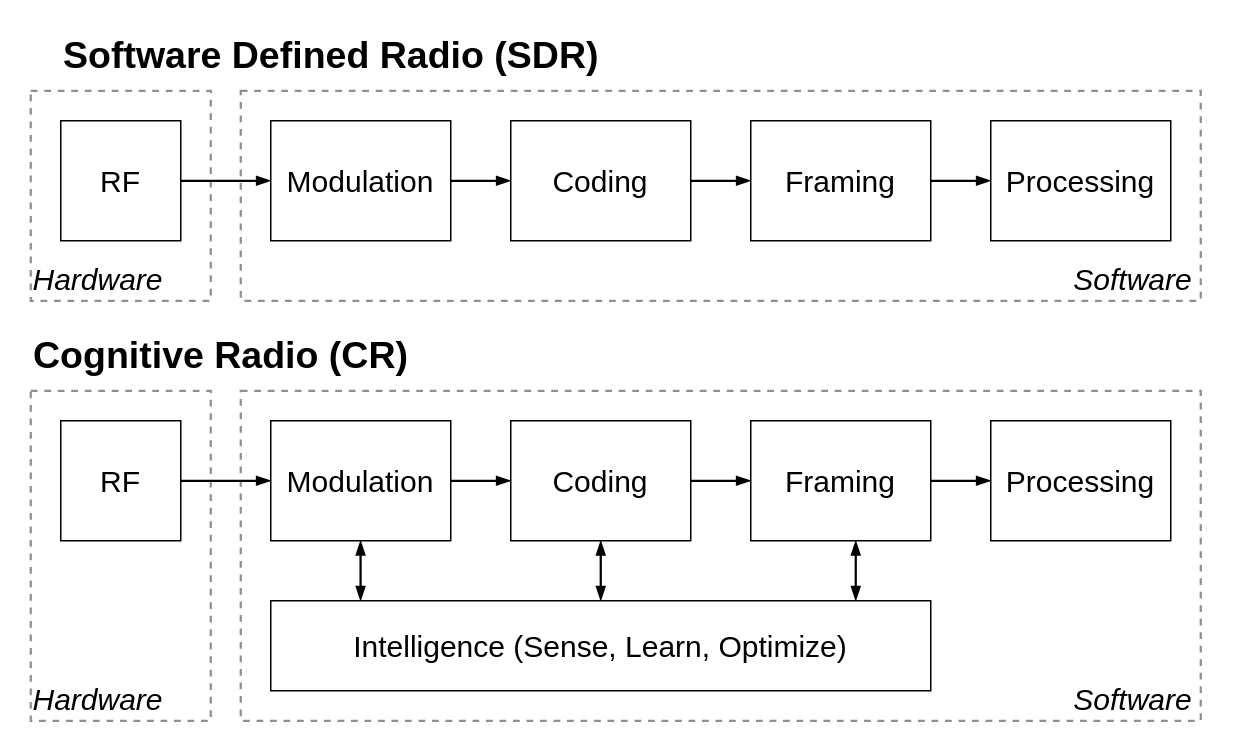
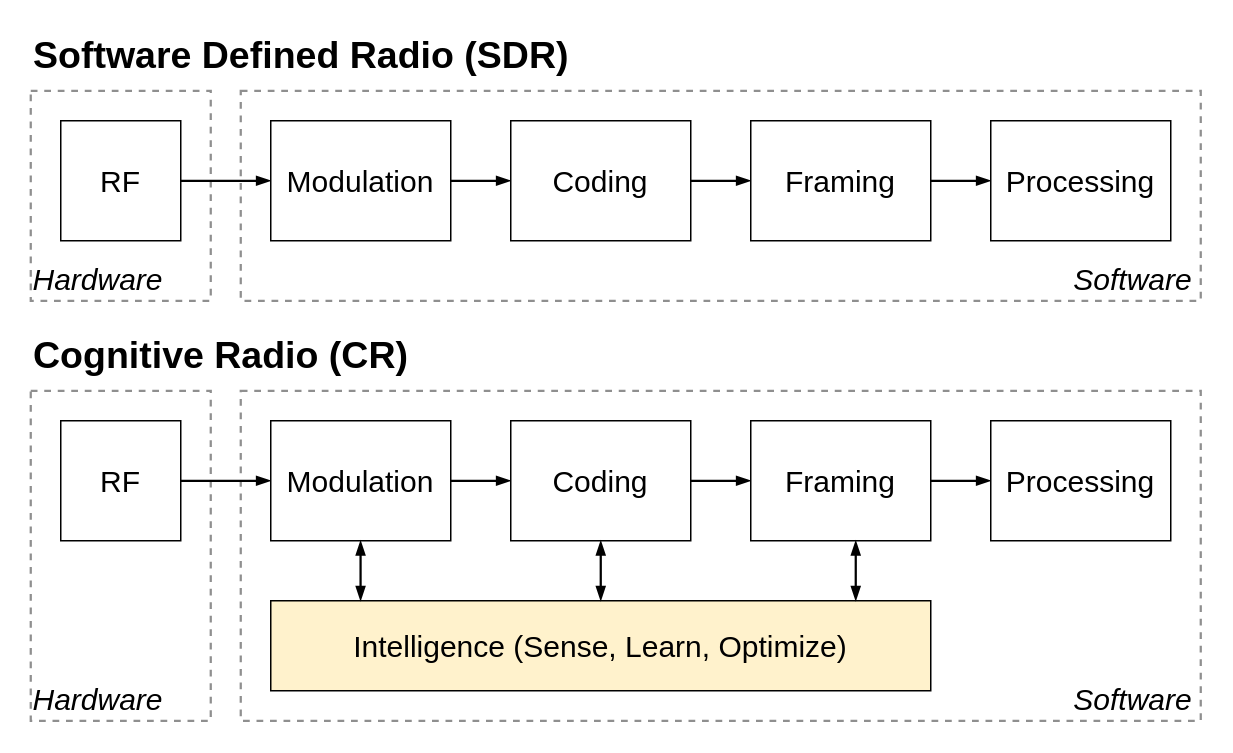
  <mxCell id="0" />
  <mxCell id="1" parent="0" />
  <mxCell id="2" value="" style="rounded=0;whiteSpace=wrap;html=1;fontFamily=Helvetica;fontSize=11;fontColor=default;labelBackgroundColor=default;fillColor=none;dashed=1;strokeWidth=1.5;strokeColor=#8F8F8F;" vertex="1" parent="1"><mxGeometry x="20" y="60" width="120" height="140" as="geometry" /></mxCell>
  <mxCell id="3" value="" style="rounded=0;whiteSpace=wrap;html=1;fontFamily=Helvetica;fontSize=11;fontColor=default;labelBackgroundColor=default;fillColor=none;dashed=1;strokeWidth=1.5;strokeColor=#8F8F8F;" vertex="1" parent="1"><mxGeometry x="20" y="260" width="120" height="220" as="geometry" /></mxCell>
  <mxCell id="4" value="" style="rounded=0;whiteSpace=wrap;html=1;fontFamily=Helvetica;fontSize=11;fontColor=default;labelBackgroundColor=default;fillColor=none;dashed=1;strokeWidth=1.5;strokeColor=#8F8F8F;" vertex="1" parent="1"><mxGeometry x="160" y="260" width="640" height="220" as="geometry" /></mxCell>
  <mxCell id="5" value="&lt;font style=&quot;font-size: 20px;&quot;&gt;RF&lt;/font&gt;" style="rounded=0;whiteSpace=wrap;html=1;fontFamily=Arial;fontSource=https%3A%2F%2Ffonts.googleapis.com%2Fcss%3Ffamily%3DArial;fontStyle=0" vertex="1" parent="1"><mxGeometry x="40" y="80" width="80" height="80" as="geometry" /></mxCell>
  <mxCell id="6" value="" style="rounded=0;whiteSpace=wrap;html=1;fontFamily=Helvetica;fontSize=11;fontColor=default;labelBackgroundColor=default;fillColor=none;dashed=1;strokeWidth=1.5;strokeColor=#8F8F8F;" vertex="1" parent="1"><mxGeometry x="160" y="60" width="640" height="140" as="geometry" /></mxCell>
  <mxCell id="7" style="edgeStyle=orthogonalEdgeStyle;rounded=0;orthogonalLoop=1;jettySize=auto;html=1;entryX=0;entryY=0.5;entryDx=0;entryDy=0;strokeWidth=1.5;endArrow=blockThin;endFill=1;" edge="1" parent="1" source="8" target="10"><mxGeometry relative="1" as="geometry" /></mxCell>
  <mxCell id="8" value="&lt;font style=&quot;font-size: 20px;&quot;&gt;RF&lt;/font&gt;" style="rounded=0;whiteSpace=wrap;html=1;fontFamily=Arial;fontSource=https%3A%2F%2Ffonts.googleapis.com%2Fcss%3Ffamily%3DArial;fontStyle=0" vertex="1" parent="1"><mxGeometry x="40" y="280" width="80" height="80" as="geometry" /></mxCell>
  <mxCell id="9" style="edgeStyle=orthogonalEdgeStyle;shape=connector;rounded=0;orthogonalLoop=1;jettySize=auto;html=1;strokeColor=default;strokeWidth=1.5;align=center;verticalAlign=middle;fontFamily=Helvetica;fontSize=11;fontColor=default;labelBackgroundColor=default;endArrow=blockThin;endFill=1;" edge="1" parent="1" source="10" target="12"><mxGeometry relative="1" as="geometry" /></mxCell>
  <mxCell id="10" value="&lt;font style=&quot;font-size: 20px;&quot;&gt;Modulation&lt;/font&gt;" style="rounded=0;whiteSpace=wrap;html=1;fontFamily=Arial;fontSource=https%3A%2F%2Ffonts.googleapis.com%2Fcss%3Ffamily%3DArial;fontStyle=0" vertex="1" parent="1"><mxGeometry x="180" y="280" width="120" height="80" as="geometry" /></mxCell>
  <mxCell id="11" style="edgeStyle=orthogonalEdgeStyle;shape=connector;rounded=0;orthogonalLoop=1;jettySize=auto;html=1;entryX=0;entryY=0.5;entryDx=0;entryDy=0;strokeColor=default;strokeWidth=1.5;align=center;verticalAlign=middle;fontFamily=Helvetica;fontSize=11;fontColor=default;labelBackgroundColor=default;endArrow=blockThin;endFill=1;" edge="1" parent="1" source="12" target="14"><mxGeometry relative="1" as="geometry" /></mxCell>
  <mxCell id="12" value="&lt;font style=&quot;font-size: 20px;&quot;&gt;Coding&lt;/font&gt;" style="rounded=0;whiteSpace=wrap;html=1;fontFamily=Arial;fontSource=https%3A%2F%2Ffonts.googleapis.com%2Fcss%3Ffamily%3DArial;fontStyle=0" vertex="1" parent="1"><mxGeometry x="340" y="280" width="120" height="80" as="geometry" /></mxCell>
  <mxCell id="13" style="edgeStyle=orthogonalEdgeStyle;shape=connector;rounded=0;orthogonalLoop=1;jettySize=auto;html=1;entryX=0;entryY=0.5;entryDx=0;entryDy=0;strokeColor=default;strokeWidth=1.5;align=center;verticalAlign=middle;fontFamily=Helvetica;fontSize=11;fontColor=default;labelBackgroundColor=default;endArrow=blockThin;endFill=1;" edge="1" parent="1" source="14" target="15"><mxGeometry relative="1" as="geometry" /></mxCell>
  <mxCell id="14" value="&lt;font style=&quot;font-size: 20px;&quot;&gt;Framing&lt;/font&gt;" style="rounded=0;whiteSpace=wrap;html=1;fontFamily=Arial;fontSource=https%3A%2F%2Ffonts.googleapis.com%2Fcss%3Ffamily%3DArial;fontStyle=0" vertex="1" parent="1"><mxGeometry x="500" y="280" width="120" height="80" as="geometry" /></mxCell>
  <mxCell id="15" value="&lt;font style=&quot;font-size: 20px;&quot;&gt;Processing&lt;/font&gt;" style="rounded=0;whiteSpace=wrap;html=1;fontFamily=Arial;fontSource=https%3A%2F%2Ffonts.googleapis.com%2Fcss%3Ffamily%3DArial;fontStyle=0" vertex="1" parent="1"><mxGeometry x="660" y="280" width="120" height="80" as="geometry" /></mxCell>
- <mxCell id="16" value="&lt;font style=&quot;font-size: 20px;&quot;&gt;Intelligence (Sense, Learn, Optimize)&lt;/font&gt;" style="rounded=0;whiteSpace=wrap;html=1;fontFamily=Arial;fontSource=https%3A%2F%2Ffonts.googleapis.com%2Fcss%3Ffamily%3DArial;fontStyle=0" vertex="1" parent="1"><mxGeometry x="180" y="400" width="440" height="60" as="geometry" /></mxCell>
+ <mxCell id="16" value="&lt;font style=&quot;font-size: 20px;&quot;&gt;Intelligence (Sense, Learn, Optimize)&lt;/font&gt;" style="rounded=0;whiteSpace=wrap;html=1;fontFamily=Arial;fontSource=https%3A%2F%2Ffonts.googleapis.com%2Fcss%3Ffamily%3DArial;fontStyle=0;fillColor=#fff2cc;" vertex="1" parent="1"><mxGeometry x="180" y="400" width="440" height="60" as="geometry" /></mxCell>
  <mxCell id="17" value="" style="endArrow=blockThin;startArrow=blockThin;html=1;rounded=0;strokeColor=default;strokeWidth=1.5;align=center;verticalAlign=middle;fontFamily=Helvetica;fontSize=11;fontColor=default;labelBackgroundColor=default;edgeStyle=orthogonalEdgeStyle;entryX=0.5;entryY=1;entryDx=0;entryDy=0;exitX=0.5;exitY=0;exitDx=0;exitDy=0;endFill=1;startFill=1;" edge="1" parent="1" source="16" target="12"><mxGeometry width="50" height="50" relative="1" as="geometry"><mxPoint x="370" y="430" as="sourcePoint" /><mxPoint x="420" y="380" as="targetPoint" /></mxGeometry></mxCell>
  <mxCell id="18" value="" style="endArrow=blockThin;startArrow=blockThin;html=1;rounded=0;strokeColor=default;strokeWidth=1.5;align=center;verticalAlign=middle;fontFamily=Helvetica;fontSize=11;fontColor=default;labelBackgroundColor=default;edgeStyle=orthogonalEdgeStyle;entryX=0.5;entryY=1;entryDx=0;entryDy=0;exitX=0.5;exitY=0;exitDx=0;exitDy=0;endFill=1;startFill=1;" edge="1" parent="1"><mxGeometry width="50" height="50" relative="1" as="geometry"><mxPoint x="570" y="400" as="sourcePoint" /><mxPoint x="570" y="360" as="targetPoint" /></mxGeometry></mxCell>
  <mxCell id="19" value="" style="endArrow=blockThin;startArrow=blockThin;html=1;rounded=0;strokeColor=default;strokeWidth=1.5;align=center;verticalAlign=middle;fontFamily=Helvetica;fontSize=11;fontColor=default;labelBackgroundColor=default;edgeStyle=orthogonalEdgeStyle;entryX=0.5;entryY=1;entryDx=0;entryDy=0;exitX=0.5;exitY=0;exitDx=0;exitDy=0;endFill=1;startFill=1;" edge="1" parent="1"><mxGeometry width="50" height="50" relative="1" as="geometry"><mxPoint x="239.88" y="400" as="sourcePoint" /><mxPoint x="239.88" y="360" as="targetPoint" /></mxGeometry></mxCell>
  <mxCell id="20" value="&lt;font style=&quot;font-size: 20px;&quot;&gt;&lt;i&gt;Hardware&lt;/i&gt;&lt;/font&gt;" style="text;html=1;align=center;verticalAlign=middle;whiteSpace=wrap;rounded=0;fontFamily=Arial;fontSize=11;fontColor=default;labelBackgroundColor=default;fontSource=https%3A%2F%2Ffonts.googleapis.com%2Fcss%3Ffamily%3DArial;fontStyle=0" vertex="1" parent="1"><mxGeometry x="20" y="450" width="90" height="30" as="geometry" /></mxCell>
  <mxCell id="21" value="&lt;font style=&quot;font-size: 20px;&quot;&gt;&lt;i&gt;Software&lt;/i&gt;&lt;/font&gt;" style="text;html=1;align=center;verticalAlign=middle;whiteSpace=wrap;rounded=0;fontFamily=Arial;fontSize=11;fontColor=default;labelBackgroundColor=default;fontSource=https%3A%2F%2Ffonts.googleapis.com%2Fcss%3Ffamily%3DArial;fontStyle=0" vertex="1" parent="1"><mxGeometry x="710" y="450" width="90" height="30" as="geometry" /></mxCell>
  <mxCell id="22" style="edgeStyle=orthogonalEdgeStyle;rounded=0;orthogonalLoop=1;jettySize=auto;html=1;entryX=0;entryY=0.5;entryDx=0;entryDy=0;strokeWidth=1.5;endArrow=blockThin;endFill=1;" edge="1" parent="1" source="5" target="24"><mxGeometry relative="1" as="geometry" /></mxCell>
  <mxCell id="23" style="edgeStyle=orthogonalEdgeStyle;shape=connector;rounded=0;orthogonalLoop=1;jettySize=auto;html=1;strokeColor=default;strokeWidth=1.5;align=center;verticalAlign=middle;fontFamily=Helvetica;fontSize=11;fontColor=default;labelBackgroundColor=default;endArrow=blockThin;endFill=1;" edge="1" parent="1" source="24" target="26"><mxGeometry relative="1" as="geometry" /></mxCell>
  <mxCell id="24" value="&lt;font style=&quot;font-size: 20px;&quot;&gt;Modulation&lt;/font&gt;" style="rounded=0;whiteSpace=wrap;html=1;fontFamily=Arial;fontSource=https%3A%2F%2Ffonts.googleapis.com%2Fcss%3Ffamily%3DArial;fontStyle=0" vertex="1" parent="1"><mxGeometry x="180" y="80" width="120" height="80" as="geometry" /></mxCell>
  <mxCell id="25" style="edgeStyle=orthogonalEdgeStyle;shape=connector;rounded=0;orthogonalLoop=1;jettySize=auto;html=1;entryX=0;entryY=0.5;entryDx=0;entryDy=0;strokeColor=default;strokeWidth=1.5;align=center;verticalAlign=middle;fontFamily=Helvetica;fontSize=11;fontColor=default;labelBackgroundColor=default;endArrow=blockThin;endFill=1;" edge="1" parent="1" source="26" target="28"><mxGeometry relative="1" as="geometry" /></mxCell>
  <mxCell id="26" value="&lt;font style=&quot;font-size: 20px;&quot;&gt;Coding&lt;/font&gt;" style="rounded=0;whiteSpace=wrap;html=1;fontFamily=Arial;fontSource=https%3A%2F%2Ffonts.googleapis.com%2Fcss%3Ffamily%3DArial;fontStyle=0" vertex="1" parent="1"><mxGeometry x="340" y="80" width="120" height="80" as="geometry" /></mxCell>
  <mxCell id="27" style="edgeStyle=orthogonalEdgeStyle;shape=connector;rounded=0;orthogonalLoop=1;jettySize=auto;html=1;entryX=0;entryY=0.5;entryDx=0;entryDy=0;strokeColor=default;strokeWidth=1.5;align=center;verticalAlign=middle;fontFamily=Helvetica;fontSize=11;fontColor=default;labelBackgroundColor=default;endArrow=blockThin;endFill=1;" edge="1" parent="1" source="28" target="29"><mxGeometry relative="1" as="geometry" /></mxCell>
  <mxCell id="28" value="&lt;font style=&quot;font-size: 20px;&quot;&gt;Framing&lt;/font&gt;" style="rounded=0;whiteSpace=wrap;html=1;fontFamily=Arial;fontSource=https%3A%2F%2Ffonts.googleapis.com%2Fcss%3Ffamily%3DArial;fontStyle=0" vertex="1" parent="1"><mxGeometry x="500" y="80" width="120" height="80" as="geometry" /></mxCell>
  <mxCell id="29" value="&lt;font style=&quot;font-size: 20px;&quot;&gt;Processing&lt;/font&gt;" style="rounded=0;whiteSpace=wrap;html=1;fontFamily=Arial;fontSource=https%3A%2F%2Ffonts.googleapis.com%2Fcss%3Ffamily%3DArial;fontStyle=0" vertex="1" parent="1"><mxGeometry x="660" y="80" width="120" height="80" as="geometry" /></mxCell>
  <mxCell id="30" value="&lt;font style=&quot;font-size: 20px;&quot;&gt;&lt;i&gt;Hardware&lt;/i&gt;&lt;/font&gt;" style="text;html=1;align=center;verticalAlign=middle;whiteSpace=wrap;rounded=0;fontFamily=Arial;fontSize=11;fontColor=default;labelBackgroundColor=default;fontSource=https%3A%2F%2Ffonts.googleapis.com%2Fcss%3Ffamily%3DArial;fontStyle=0" vertex="1" parent="1"><mxGeometry x="20" y="170" width="90" height="30" as="geometry" /></mxCell>
  <mxCell id="31" value="&lt;font style=&quot;font-size: 20px;&quot;&gt;&lt;i&gt;Software&lt;/i&gt;&lt;/font&gt;" style="text;html=1;align=center;verticalAlign=middle;whiteSpace=wrap;rounded=0;fontFamily=Arial;fontSize=11;fontColor=default;labelBackgroundColor=default;fontSource=https%3A%2F%2Ffonts.googleapis.com%2Fcss%3Ffamily%3DArial;fontStyle=0" vertex="1" parent="1"><mxGeometry x="710" y="170" width="90" height="30" as="geometry" /></mxCell>
- <mxCell id="32" value="&lt;font data-font-src=&quot;https://fonts.googleapis.com/css?family=Arial&quot; face=&quot;Arial&quot; size=&quot;1&quot; style=&quot;&quot;&gt;&lt;b style=&quot;font-size: 25px;&quot;&gt;Software Defined Radio (SDR)&lt;/b&gt;&lt;/font&gt;" style="text;html=1;align=left;verticalAlign=middle;whiteSpace=wrap;rounded=0;fontFamily=Helvetica;fontSize=11;fontColor=default;labelBackgroundColor=default;" vertex="1" parent="1"><mxGeometry x="40" y="20" width="370" height="30" as="geometry" /></mxCell>
+ <mxCell id="32" value="&lt;font data-font-src=&quot;https://fonts.googleapis.com/css?family=Arial&quot; face=&quot;Arial&quot; size=&quot;1&quot; style=&quot;&quot;&gt;&lt;b style=&quot;font-size: 25px;&quot;&gt;Software Defined Radio (SDR)&lt;/b&gt;&lt;/font&gt;" style="text;html=1;align=left;verticalAlign=middle;whiteSpace=wrap;rounded=0;fontFamily=Helvetica;fontSize=11;fontColor=default;labelBackgroundColor=default;" vertex="1" parent="1"><mxGeometry x="20" y="20" width="370" height="30" as="geometry" /></mxCell>
  <mxCell id="33" value="&lt;font data-font-src=&quot;https://fonts.googleapis.com/css?family=Arial&quot; face=&quot;Arial&quot; size=&quot;1&quot; style=&quot;&quot;&gt;&lt;b style=&quot;font-size: 25px;&quot;&gt;Cognitive Radio (CR)&lt;/b&gt;&lt;/font&gt;" style="text;html=1;align=left;verticalAlign=middle;whiteSpace=wrap;rounded=0;fontFamily=Helvetica;fontSize=11;fontColor=default;labelBackgroundColor=default;" vertex="1" parent="1"><mxGeometry x="20" y="220" width="260" height="30" as="geometry" /></mxCell>
